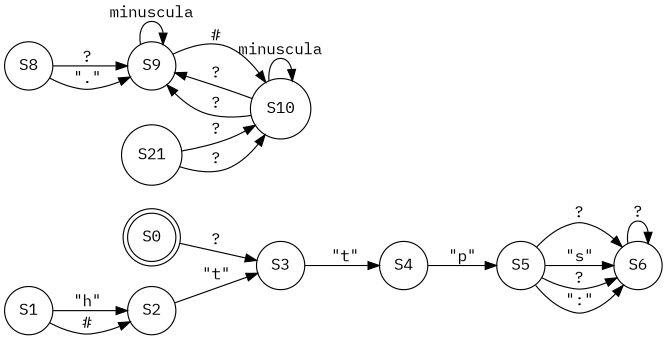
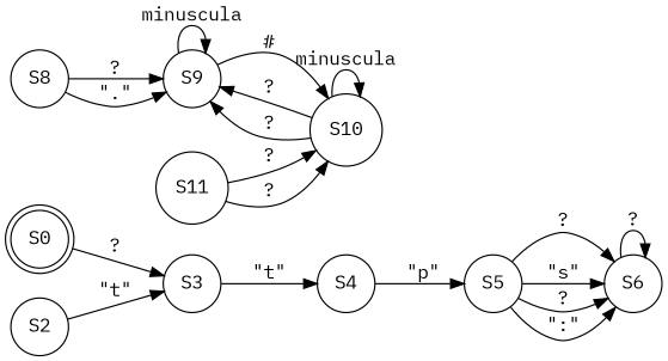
  digraph {
    fontname="IBM Plex Mono"
    rankdir=LR
    node [fontname="IBM Plex Mono" shape=circle]
    edge [fontname="IBM Plex Mono"]
    S0 [shape=doublecircle]
    S3
-   S1
    S2
    S4
    S5
    S6
    S8
    S9
    S10
-   S11 [label=S21]
+   S11
    S0 -> S3 [label="?"]
    S3 -> S4 [label="\"t\""]
-   S1 -> S2 [label="\"h\""]
-   S1 -> S2 [label="#"]
    S2 -> S3 [label="\"t\""]
    S4 -> S5 [label="\"p\""]
    S5 -> S6 [label="?"]
    S5 -> S6 [label="\"s\""]
    S5 -> S6 [label="?"]
    S5 -> S6 [label="\":\""]
    S6 -> S6 [label="?"]
    S8 -> S9 [label="?"]
    S8 -> S9 [label="\".\""]
    S9 -> S9 [label=minuscula]
    S9 -> S10 [label="#"]
    S10 -> S9 [label="?"]
    S10 -> S9 [label="?"]
    S10 -> S10 [label=minuscula]
    S11 -> S10 [label="?"]
    S11 -> S10 [label="?"]
  }
